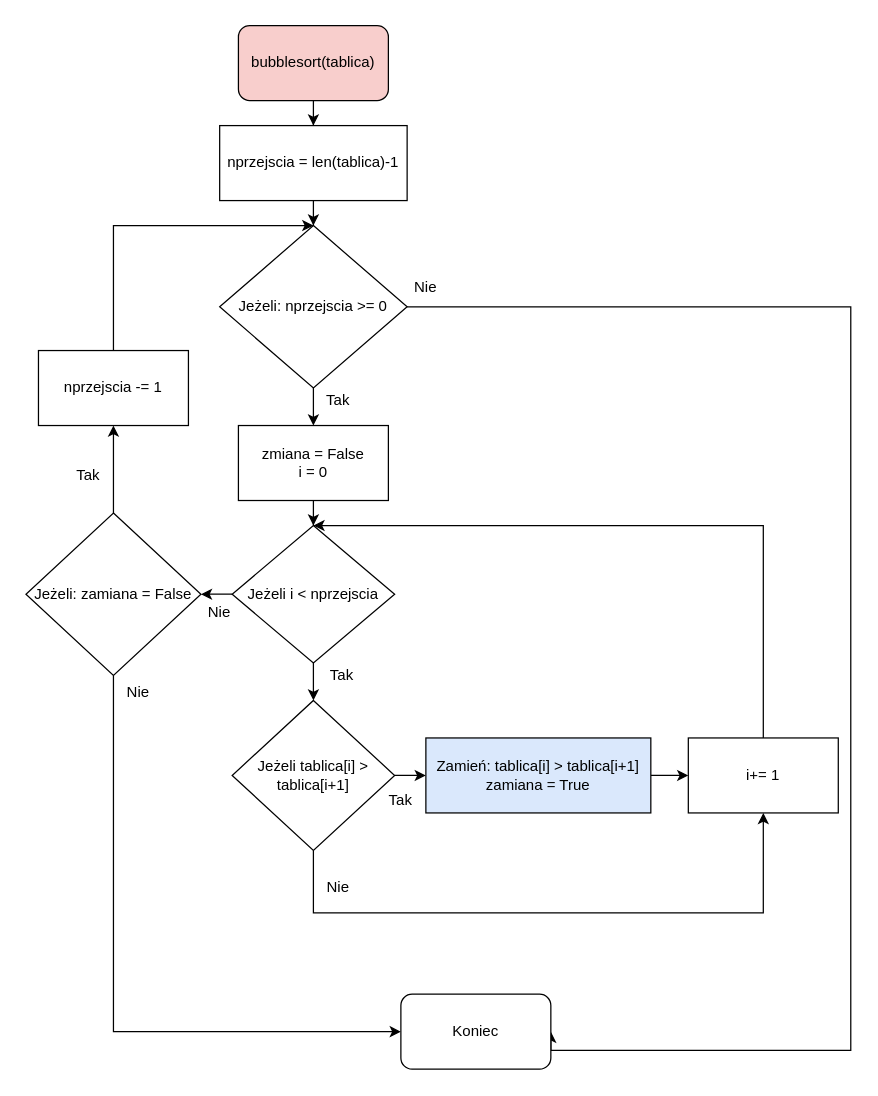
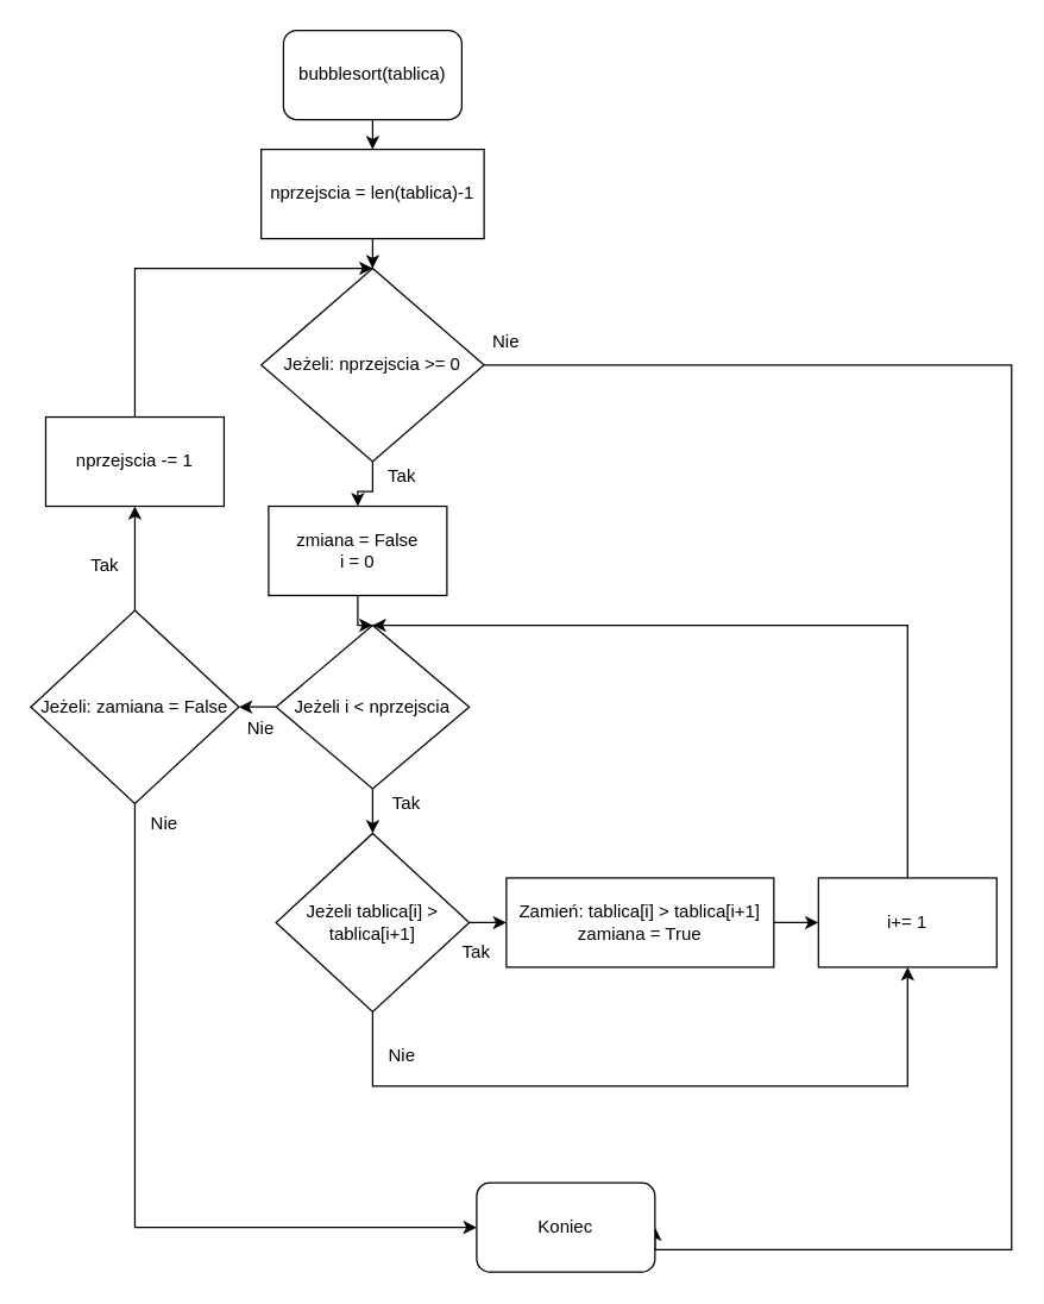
  <mxCell id="0" />
  <mxCell id="1" parent="0" />
  <mxCell id="2" value="" style="edgeStyle=orthogonalEdgeStyle;rounded=0;orthogonalLoop=1;jettySize=auto;html=1;" edge="1" parent="1" source="3" target="5"><mxGeometry relative="1" as="geometry" /></mxCell>
- <mxCell id="3" value="bubblesort(tablica)" style="rounded=1;whiteSpace=wrap;html=1;fillColor=#f8cecc;" vertex="1" parent="1"><mxGeometry x="190" y="20" width="120" height="60" as="geometry" /></mxCell>
+ <mxCell id="3" value="bubblesort(tablica)" style="rounded=1;whiteSpace=wrap;html=1;" vertex="1" parent="1"><mxGeometry x="190" y="20" width="120" height="60" as="geometry" /></mxCell>
  <mxCell id="4" value="" style="edgeStyle=orthogonalEdgeStyle;rounded=0;orthogonalLoop=1;jettySize=auto;html=1;" edge="1" parent="1" source="5" target="8"><mxGeometry relative="1" as="geometry" /></mxCell>
  <mxCell id="5" value="nprzejscia = len(tablica)-1" style="rounded=0;whiteSpace=wrap;html=1;" vertex="1" parent="1"><mxGeometry x="175" y="100" width="150" height="60" as="geometry" /></mxCell>
  <mxCell id="6" value="" style="edgeStyle=orthogonalEdgeStyle;rounded=0;orthogonalLoop=1;jettySize=auto;html=1;" edge="1" parent="1" source="8" target="11"><mxGeometry relative="1" as="geometry" /></mxCell>
  <mxCell id="7" style="edgeStyle=orthogonalEdgeStyle;rounded=0;orthogonalLoop=1;jettySize=auto;html=1;entryX=1;entryY=0.5;entryDx=0;entryDy=0;" edge="1" parent="1" source="8" target="29"><mxGeometry relative="1" as="geometry"><mxPoint x="680" y="840" as="targetPoint" /><Array as="points"><mxPoint x="680" y="245" /><mxPoint x="680" y="840" /></Array></mxGeometry></mxCell>
  <mxCell id="8" value="Jeżeli: nprzejscia &amp;gt;= 0" style="rhombus;whiteSpace=wrap;html=1;" vertex="1" parent="1"><mxGeometry x="175" y="180" width="150" height="130" as="geometry" /></mxCell>
  <mxCell id="9" value="Tak" style="text;html=1;strokeColor=none;fillColor=none;align=center;verticalAlign=middle;whiteSpace=wrap;rounded=0;" vertex="1" parent="1"><mxGeometry x="250" y="310" width="40" height="20" as="geometry" /></mxCell>
  <mxCell id="10" value="" style="edgeStyle=orthogonalEdgeStyle;rounded=0;orthogonalLoop=1;jettySize=auto;html=1;" edge="1" parent="1" source="11" target="14"><mxGeometry relative="1" as="geometry" /></mxCell>
- <mxCell id="11" value="zmiana = False&lt;br&gt;i = 0" style="rounded=0;whiteSpace=wrap;html=1;" vertex="1" parent="1"><mxGeometry x="190" y="340" width="120" height="60" as="geometry" /></mxCell>
+ <mxCell id="11" value="zmiana = False&lt;br&gt;i = 0" style="rounded=0;whiteSpace=wrap;html=1;" vertex="1" parent="1"><mxGeometry x="180" y="340" width="120" height="60" as="geometry" /></mxCell>
  <mxCell id="12" value="" style="edgeStyle=orthogonalEdgeStyle;rounded=0;orthogonalLoop=1;jettySize=auto;html=1;" edge="1" parent="1" source="14" target="20"><mxGeometry relative="1" as="geometry" /></mxCell>
  <mxCell id="13" value="" style="edgeStyle=orthogonalEdgeStyle;rounded=0;orthogonalLoop=1;jettySize=auto;html=1;" edge="1" parent="1" source="14" target="17"><mxGeometry relative="1" as="geometry" /></mxCell>
  <mxCell id="14" value="Jeżeli i &amp;lt; nprzejscia" style="rhombus;whiteSpace=wrap;html=1;" vertex="1" parent="1"><mxGeometry x="185" y="420" width="130" height="110" as="geometry" /></mxCell>
  <mxCell id="15" style="edgeStyle=orthogonalEdgeStyle;rounded=0;orthogonalLoop=1;jettySize=auto;html=1;" edge="1" parent="1" source="17" target="29"><mxGeometry relative="1" as="geometry"><Array as="points"><mxPoint x="90" y="780" /><mxPoint x="90" y="780" /></Array></mxGeometry></mxCell>
  <mxCell id="16" style="edgeStyle=orthogonalEdgeStyle;rounded=0;orthogonalLoop=1;jettySize=auto;html=1;entryX=0.5;entryY=1;entryDx=0;entryDy=0;" edge="1" parent="1" source="17" target="32"><mxGeometry relative="1" as="geometry" /></mxCell>
  <mxCell id="17" value="Jeżeli: zamiana = False" style="rhombus;whiteSpace=wrap;html=1;" vertex="1" parent="1"><mxGeometry x="20" y="410" width="140" height="130" as="geometry" /></mxCell>
  <mxCell id="18" value="" style="edgeStyle=orthogonalEdgeStyle;rounded=0;orthogonalLoop=1;jettySize=auto;html=1;" edge="1" parent="1" source="20" target="22"><mxGeometry relative="1" as="geometry" /></mxCell>
  <mxCell id="19" style="edgeStyle=orthogonalEdgeStyle;rounded=0;orthogonalLoop=1;jettySize=auto;html=1;entryX=0.5;entryY=1;entryDx=0;entryDy=0;" edge="1" parent="1" source="20" target="27"><mxGeometry relative="1" as="geometry"><mxPoint x="600" y="740" as="targetPoint" /><Array as="points"><mxPoint x="250" y="730" /><mxPoint x="610" y="730" /></Array></mxGeometry></mxCell>
  <mxCell id="20" value="Jeżeli tablica[i] &amp;gt; tablica[i+1]" style="rhombus;whiteSpace=wrap;html=1;" vertex="1" parent="1"><mxGeometry x="185" y="560" width="130" height="120" as="geometry" /></mxCell>
  <mxCell id="21" value="" style="edgeStyle=orthogonalEdgeStyle;rounded=0;orthogonalLoop=1;jettySize=auto;html=1;" edge="1" parent="1" source="22" target="27"><mxGeometry relative="1" as="geometry" /></mxCell>
- <mxCell id="22" value="Zamień: tablica[i] &amp;gt; tablica[i+1]&lt;br&gt;zamiana = True" style="rounded=0;whiteSpace=wrap;html=1;fillColor=#dae8fc;" vertex="1" parent="1"><mxGeometry x="340" y="590" width="180" height="60" as="geometry" /></mxCell>
+ <mxCell id="22" value="Zamień: tablica[i] &amp;gt; tablica[i+1]&lt;br&gt;zamiana = True" style="rounded=0;whiteSpace=wrap;html=1;" vertex="1" parent="1"><mxGeometry x="340" y="590" width="180" height="60" as="geometry" /></mxCell>
  <mxCell id="23" value="Tak" style="text;html=1;strokeColor=none;fillColor=none;align=center;verticalAlign=middle;whiteSpace=wrap;rounded=0;" vertex="1" parent="1"><mxGeometry x="300" y="630" width="40" height="20" as="geometry" /></mxCell>
  <mxCell id="24" value="Tak" style="text;html=1;strokeColor=none;fillColor=none;align=center;verticalAlign=middle;whiteSpace=wrap;rounded=0;" vertex="1" parent="1"><mxGeometry x="253" y="530" width="40" height="20" as="geometry" /></mxCell>
  <mxCell id="25" value="Nie&lt;br&gt;" style="text;html=1;strokeColor=none;fillColor=none;align=center;verticalAlign=middle;whiteSpace=wrap;rounded=0;" vertex="1" parent="1"><mxGeometry x="250" y="700" width="40" height="20" as="geometry" /></mxCell>
  <mxCell id="26" value="" style="edgeStyle=orthogonalEdgeStyle;rounded=0;orthogonalLoop=1;jettySize=auto;html=1;entryX=0.5;entryY=0;entryDx=0;entryDy=0;" edge="1" parent="1" source="27" target="14"><mxGeometry relative="1" as="geometry"><mxPoint x="610" y="430" as="targetPoint" /><Array as="points"><mxPoint x="610" y="420" /></Array></mxGeometry></mxCell>
  <mxCell id="27" value="i+= 1" style="rounded=0;whiteSpace=wrap;html=1;" vertex="1" parent="1"><mxGeometry x="550" y="590" width="120" height="60" as="geometry" /></mxCell>
  <mxCell id="28" value="Nie&lt;br&gt;" style="text;html=1;strokeColor=none;fillColor=none;align=center;verticalAlign=middle;whiteSpace=wrap;rounded=0;" vertex="1" parent="1"><mxGeometry x="155" y="480" width="40" height="20" as="geometry" /></mxCell>
  <mxCell id="29" value="Koniec" style="rounded=1;whiteSpace=wrap;html=1;" vertex="1" parent="1"><mxGeometry x="320" y="795" width="120" height="60" as="geometry" /></mxCell>
  <mxCell id="30" value="Nie&lt;br&gt;" style="text;html=1;strokeColor=none;fillColor=none;align=center;verticalAlign=middle;whiteSpace=wrap;rounded=0;" vertex="1" parent="1"><mxGeometry x="90" y="544" width="40" height="20" as="geometry" /></mxCell>
  <mxCell id="31" style="edgeStyle=orthogonalEdgeStyle;rounded=0;orthogonalLoop=1;jettySize=auto;html=1;entryX=0.5;entryY=0;entryDx=0;entryDy=0;" edge="1" parent="1" source="32" target="8"><mxGeometry relative="1" as="geometry"><Array as="points"><mxPoint x="90" y="180" /></Array></mxGeometry></mxCell>
  <mxCell id="32" value="nprzejscia -= 1" style="rounded=0;whiteSpace=wrap;html=1;" vertex="1" parent="1"><mxGeometry x="30" y="280" width="120" height="60" as="geometry" /></mxCell>
  <mxCell id="33" value="Tak" style="text;html=1;strokeColor=none;fillColor=none;align=center;verticalAlign=middle;whiteSpace=wrap;rounded=0;" vertex="1" parent="1"><mxGeometry x="50" y="370" width="40" height="20" as="geometry" /></mxCell>
  <mxCell id="34" value="Nie&lt;br&gt;" style="text;html=1;strokeColor=none;fillColor=none;align=center;verticalAlign=middle;whiteSpace=wrap;rounded=0;" vertex="1" parent="1"><mxGeometry x="320" y="220" width="40" height="20" as="geometry" /></mxCell>
